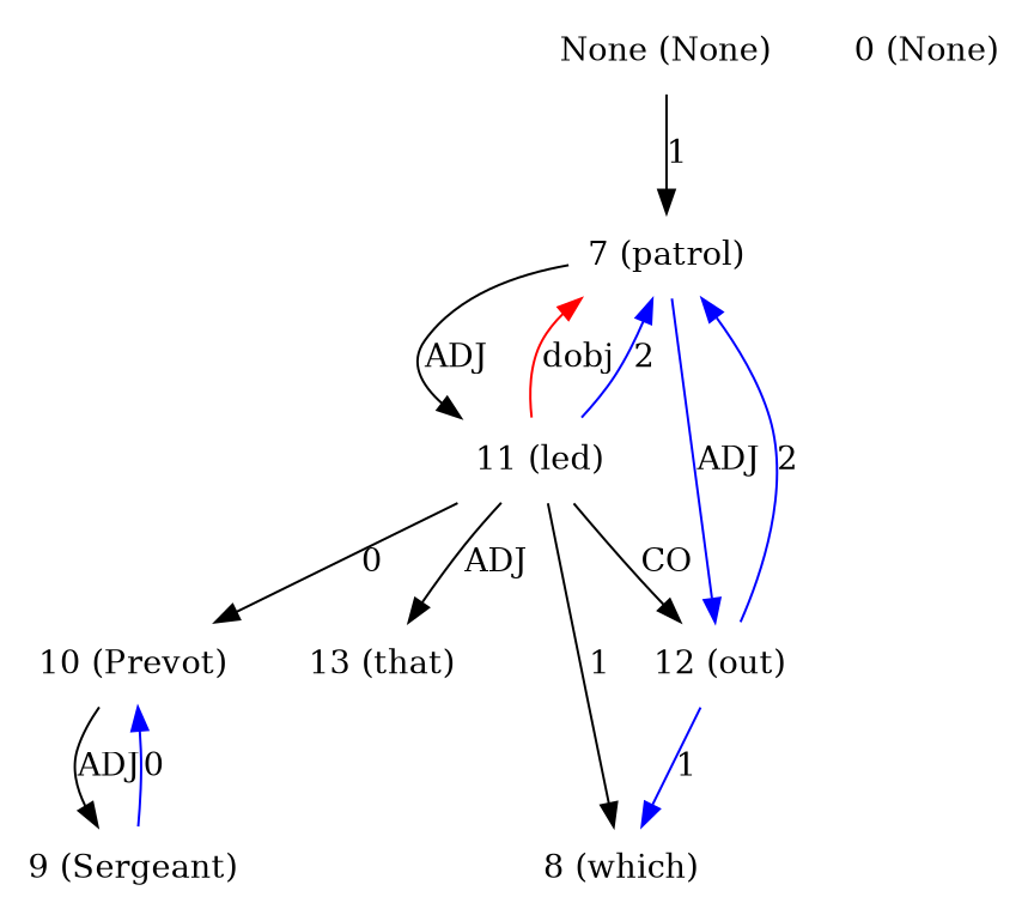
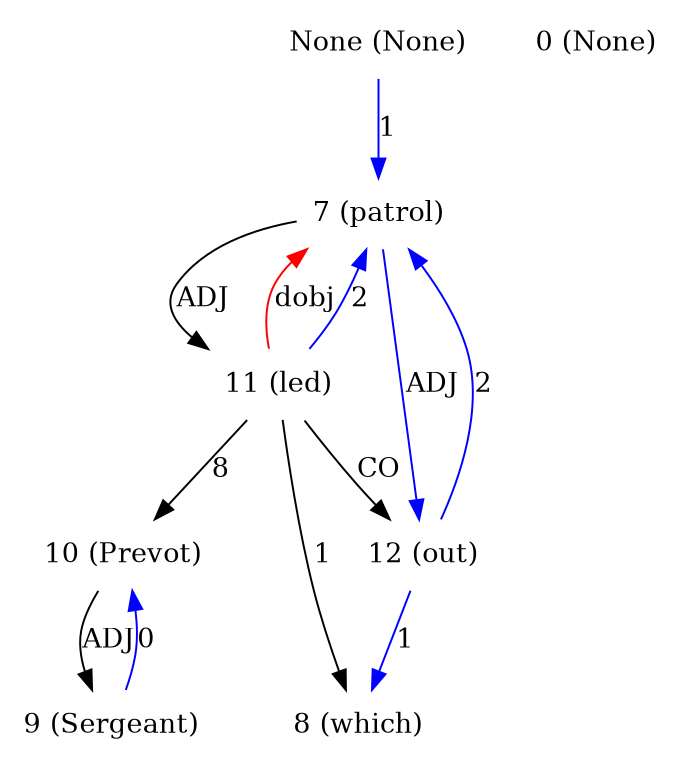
  digraph {
    node [shape=plaintext]
    edge [dir=forward]
    n1 [label="None (None)"]
    n2 [label="7 (patrol)"]
    n3 [label="11 (led)"]
    n4 [label="12 (out)"]
    n5 [label="8 (which)"]
    n6 [label="10 (Prevot)"]
-   n7 [label="13 (that)"]
    n8 [label="0 (None)"]
    n9 [label="9 (Sergeant)"]
-   n1 -> n2 [label=1]
+   n1 -> n2 [label=1 color=blue]
    n2 -> n3 [label=ADJ]
    n2 -> n4 [color=blue label=ADJ]
    n3 -> n2 [color=red label=dobj]
    n3 -> n2 [color=blue label=2]
    n3 -> n4 [label=CO]
    n3 -> n5 [label=1]
-   n3 -> n6 [label=0]
-   n3 -> n7 [label=ADJ]
+   n3 -> n6 [label=8]
    n4 -> n2 [color=blue label=2]
    n4 -> n5 [color=blue label=1]
    n6 -> n9 [label=ADJ]
    n9 -> n6 [color=blue label=0]
  }
